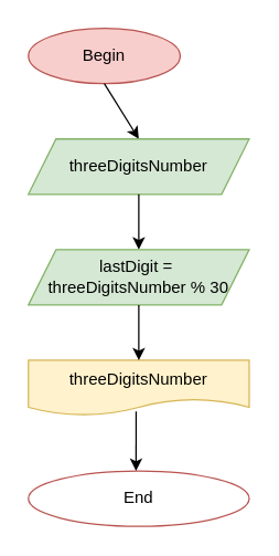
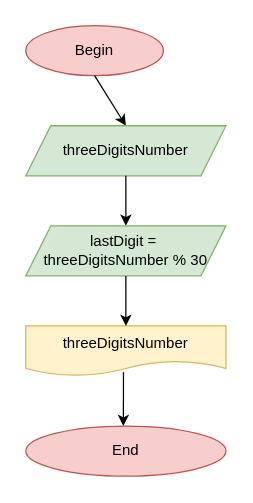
  <mxCell id="0" />
  <mxCell id="1" parent="0" />
  <mxCell id="2" value="Begin" style="ellipse;whiteSpace=wrap;html=1;fillColor=#f8cecc;strokeColor=#b85450;" vertex="1" parent="1"><mxGeometry x="20" y="20" width="110" height="40" as="geometry" /></mxCell>
  <mxCell id="3" value="" style="endArrow=classic;html=1;rounded=0;exitX=0.5;exitY=1;exitDx=0;exitDy=0;" edge="1" parent="1" source="2"><mxGeometry width="50" height="50" relative="1" as="geometry"><mxPoint x="70" y="400" as="sourcePoint" /><mxPoint x="100" y="100" as="targetPoint" /></mxGeometry></mxCell>
  <mxCell id="4" value="threeDigitsNumber" style="shape=parallelogram;perimeter=parallelogramPerimeter;whiteSpace=wrap;html=1;fixedSize=1;fillColor=#d5e8d4;strokeColor=#82b366;" vertex="1" parent="1"><mxGeometry x="20" y="100" width="160" height="40" as="geometry" /></mxCell>
  <mxCell id="5" value="" style="endArrow=classic;html=1;rounded=0;exitX=0.5;exitY=1;exitDx=0;exitDy=0;" edge="1" parent="1" source="4"><mxGeometry width="50" height="50" relative="1" as="geometry"><mxPoint x="70" y="400" as="sourcePoint" /><mxPoint x="100" y="180" as="targetPoint" /></mxGeometry></mxCell>
- <mxCell id="6" value="End" style="ellipse;whiteSpace=wrap;html=1;fillColor=#ffffff;strokeColor=#b85450;" vertex="1" parent="1"><mxGeometry x="20" y="340" width="160" height="40" as="geometry" /></mxCell>
+ <mxCell id="6" value="End" style="ellipse;whiteSpace=wrap;html=1;fillColor=#f8cecc;strokeColor=#b85450;" vertex="1" parent="1"><mxGeometry x="20" y="340" width="160" height="40" as="geometry" /></mxCell>
  <mxCell id="7" value="threeDigitsNumber" style="shape=document;whiteSpace=wrap;html=1;boundedLbl=1;fillColor=#fff2cc;strokeColor=#d6b656;" vertex="1" parent="1"><mxGeometry x="20" y="260" width="160" height="40" as="geometry" /></mxCell>
  <mxCell id="8" value="lastDigit =&amp;nbsp;&lt;br&gt;threeDigitsNumber % 30" style="shape=parallelogram;perimeter=parallelogramPerimeter;whiteSpace=wrap;html=1;fixedSize=1;fillColor=#d5e8d4;strokeColor=#82b366;" vertex="1" parent="1"><mxGeometry x="20" y="180" width="160" height="40" as="geometry" /></mxCell>
  <mxCell id="9" value="" style="endArrow=classic;html=1;rounded=0;exitX=0.5;exitY=1;exitDx=0;exitDy=0;" edge="1" parent="1" source="8"><mxGeometry width="50" height="50" relative="1" as="geometry"><mxPoint x="70" y="380" as="sourcePoint" /><mxPoint x="100" y="260" as="targetPoint" /></mxGeometry></mxCell>
  <mxCell id="10" value="" style="endArrow=classic;html=1;rounded=0;exitX=0.488;exitY=0.925;exitDx=0;exitDy=0;exitPerimeter=0;" edge="1" parent="1" source="7"><mxGeometry width="50" height="50" relative="1" as="geometry"><mxPoint x="70" y="380" as="sourcePoint" /><mxPoint x="98" y="340" as="targetPoint" /></mxGeometry></mxCell>
